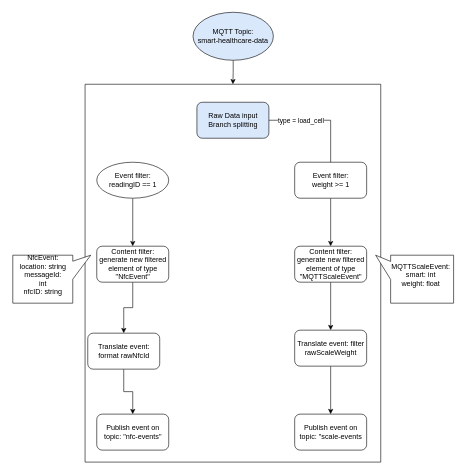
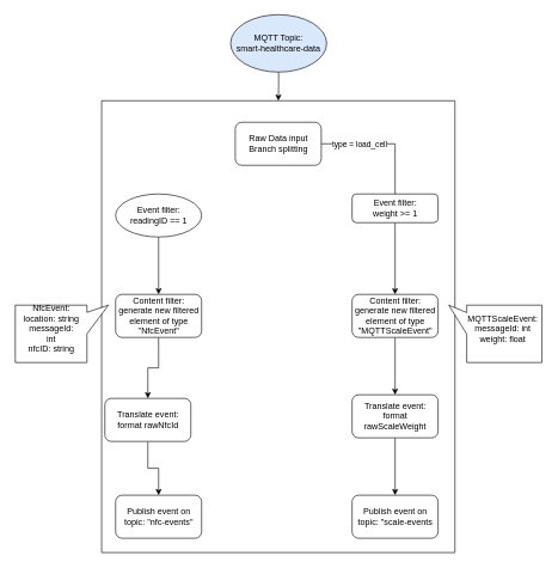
  <mxCell id="0" />
  <mxCell id="1" parent="0" />
  <mxCell id="2" value="" style="edgeStyle=orthogonalEdgeStyle;rounded=0;orthogonalLoop=1;jettySize=auto;html=1;entryX=0.5;entryY=0;entryDx=0;entryDy=0;" edge="1" parent="1" source="3" target="5"><mxGeometry relative="1" as="geometry" /></mxCell>
  <mxCell id="3" value="MQTT Topic:&lt;br&gt;&lt;div&gt;smart-healthcare-data&lt;/div&gt;" style="ellipse;whiteSpace=wrap;html=1;fillColor=#dae8fc;" vertex="1" parent="1"><mxGeometry x="321" width="134" height="80" as="geometry" y="20" /></mxCell>
  <mxCell id="4" value="" style="group" vertex="1" connectable="0" parent="1"><mxGeometry x="20.5" y="140" width="735" height="630" as="geometry" /></mxCell>
  <mxCell id="5" value="" style="swimlane;startSize=0;" vertex="1" parent="4"><mxGeometry x="120.5" width="493" height="630" as="geometry" /></mxCell>
  <mxCell id="6" value="" style="edgeStyle=orthogonalEdgeStyle;rounded=0;orthogonalLoop=1;jettySize=auto;html=1;" edge="1" parent="5" source="7" target="14"><mxGeometry relative="1" as="geometry" /></mxCell>
  <mxCell id="7" value="&lt;div&gt;Event filter: &lt;br&gt;readingID == 1&lt;/div&gt;" style="ellipse;whiteSpace=wrap;html=1;" vertex="1" parent="5"><mxGeometry x="19.5" y="130" width="120" height="60" as="geometry" /></mxCell>
  <mxCell id="8" value="" style="edgeStyle=orthogonalEdgeStyle;rounded=0;orthogonalLoop=1;jettySize=auto;html=1;" edge="1" parent="5" source="9" target="19"><mxGeometry relative="1" as="geometry" /></mxCell>
- <mxCell id="9" value="Event filter:&lt;br&gt;weight &amp;gt;= 1" style="rounded=1;whiteSpace=wrap;html=1;" vertex="1" parent="5"><mxGeometry x="349.5" y="130" width="120" height="60" as="geometry" /></mxCell>
+ <mxCell id="9" value="Event filter:&lt;br&gt;weight &amp;gt;= 1" style="rounded=1;whiteSpace=wrap;html=1;" vertex="1" parent="5"><mxGeometry x="349.5" y="130" width="120" height="40" as="geometry" /></mxCell>
  <mxCell id="10" style="edgeStyle=orthogonalEdgeStyle;rounded=0;orthogonalLoop=1;jettySize=auto;html=1;entryX=0.5;entryY=0;entryDx=0;entryDy=0;endArrow=none;" edge="1" parent="5" source="12" target="9"><mxGeometry relative="1" as="geometry" /></mxCell>
  <mxCell id="11" value="type = load_cell" style="edgeLabel;html=1;align=center;verticalAlign=middle;resizable=0;points=[];" vertex="1" connectable="0" parent="10"><mxGeometry x="-0.412" relative="1" as="geometry"><mxPoint x="2" as="offset" /></mxGeometry></mxCell>
- <mxCell id="12" value="Raw Data input Branch splitting" style="rounded=1;whiteSpace=wrap;html=1;fillColor=#dae8fc;" vertex="1" parent="5"><mxGeometry x="186.5" y="30" width="120" height="60" as="geometry" /></mxCell>
+ <mxCell id="12" value="Raw Data input Branch splitting" style="rounded=1;whiteSpace=wrap;html=1;" vertex="1" parent="5"><mxGeometry x="186.5" y="30" width="120" height="60" as="geometry" /></mxCell>
  <mxCell id="13" value="" style="edgeStyle=orthogonalEdgeStyle;rounded=0;orthogonalLoop=1;jettySize=auto;html=1;" edge="1" parent="5" source="14" target="16"><mxGeometry relative="1" as="geometry" /></mxCell>
  <mxCell id="14" value="Content filter:&lt;br&gt;generate new filtered element of type &quot;NfcEvent&quot;" style="whiteSpace=wrap;html=1;rounded=1;" vertex="1" parent="5"><mxGeometry x="19.5" y="270" width="120" height="60" as="geometry" /></mxCell>
  <mxCell id="15" value="" style="edgeStyle=orthogonalEdgeStyle;rounded=0;orthogonalLoop=1;jettySize=auto;html=1;" edge="1" parent="5" source="16" target="17"><mxGeometry relative="1" as="geometry" /></mxCell>
  <mxCell id="16" value="Translate event:&lt;br&gt;format rawNfcId" style="whiteSpace=wrap;html=1;rounded=1;" vertex="1" parent="5"><mxGeometry x="4.5" y="415" width="120" height="60" as="geometry" /></mxCell>
  <mxCell id="17" value="Publish event on topic: &quot;nfc-events&quot;" style="whiteSpace=wrap;html=1;rounded=1;" vertex="1" parent="5"><mxGeometry x="19.5" y="550" width="120" height="60" as="geometry" /></mxCell>
  <mxCell id="18" value="" style="edgeStyle=orthogonalEdgeStyle;rounded=0;orthogonalLoop=1;jettySize=auto;html=1;" edge="1" parent="5" source="19" target="21"><mxGeometry relative="1" as="geometry" /></mxCell>
  <mxCell id="19" value="&lt;div&gt;Content filter:&lt;/div&gt;&lt;div&gt;generate new filtered element of type &lt;br&gt;&lt;/div&gt;&lt;div&gt;&quot;MQTTScaleEvent&quot;&lt;/div&gt;" style="rounded=1;whiteSpace=wrap;html=1;" vertex="1" parent="5"><mxGeometry x="349.5" y="270" width="120" height="60" as="geometry" /></mxCell>
  <mxCell id="20" value="" style="edgeStyle=orthogonalEdgeStyle;rounded=0;orthogonalLoop=1;jettySize=auto;html=1;" edge="1" parent="5" source="21" target="22"><mxGeometry relative="1" as="geometry" /></mxCell>
- <mxCell id="21" value="Translate event: filter rawScaleWeight" style="whiteSpace=wrap;html=1;rounded=1;" vertex="1" parent="5"><mxGeometry x="349.5" y="410" width="120" height="60" as="geometry" /></mxCell>
+ <mxCell id="21" value="Translate event: format rawScaleWeight" style="whiteSpace=wrap;html=1;rounded=1;" vertex="1" parent="5"><mxGeometry x="349.5" y="410" width="120" height="60" as="geometry" /></mxCell>
  <mxCell id="22" value="Publish event on topic: &quot;scale-events" style="whiteSpace=wrap;html=1;rounded=1;" vertex="1" parent="5"><mxGeometry x="349.5" y="550" width="120" height="60" as="geometry" /></mxCell>
  <mxCell id="23" value="" style="group" vertex="1" connectable="0" parent="4"><mxGeometry y="285" width="130" height="80" as="geometry" /></mxCell>
  <mxCell id="24" value="" style="shape=callout;whiteSpace=wrap;html=1;perimeter=calloutPerimeter;position2=1;size=30;position=0.5;base=30;rotation=-90;" vertex="1" parent="23"><mxGeometry x="25" y="-25" width="80" height="130" as="geometry" /></mxCell>
  <mxCell id="25" value="&lt;div&gt;NfcEvent:&lt;/div&gt;&lt;div&gt;location: string&lt;/div&gt;&lt;div&gt;messageId: int&lt;/div&gt;&lt;div&gt;nfcID: string&lt;/div&gt;&lt;div&gt;&lt;br&gt;&lt;/div&gt;" style="text;html=1;align=center;verticalAlign=middle;whiteSpace=wrap;rounded=0;" vertex="1" parent="23"><mxGeometry x="10" y="5" width="80" height="70" as="geometry" /></mxCell>
  <mxCell id="26" value="" style="group" vertex="1" connectable="0" parent="4"><mxGeometry x="605" y="285" width="130" height="80" as="geometry" /></mxCell>
  <mxCell id="27" value="" style="shape=callout;whiteSpace=wrap;html=1;perimeter=calloutPerimeter;position2=0;size=25;position=0.13;base=30;rotation=90;" vertex="1" parent="26"><mxGeometry x="25" y="-25" width="80" height="130" as="geometry" /></mxCell>
- <mxCell id="28" value="&lt;div&gt;MQTTScaleEvent:&lt;/div&gt;&lt;div&gt;smart: int&lt;/div&gt;&lt;div&gt;weight: float&lt;/div&gt;&lt;div&gt;&lt;br&gt;&lt;/div&gt;" style="text;html=1;align=center;verticalAlign=middle;whiteSpace=wrap;rounded=0;" vertex="1" parent="26"><mxGeometry x="35" y="5" width="80" height="70" as="geometry" /></mxCell>
+ <mxCell id="28" value="&lt;div&gt;MQTTScaleEvent:&lt;/div&gt;&lt;div&gt;messageId: int&lt;/div&gt;&lt;div&gt;weight: float&lt;/div&gt;&lt;div&gt;&lt;br&gt;&lt;/div&gt;" style="text;html=1;align=center;verticalAlign=middle;whiteSpace=wrap;rounded=0;" vertex="1" parent="26"><mxGeometry x="35" y="5" width="80" height="70" as="geometry" /></mxCell>
